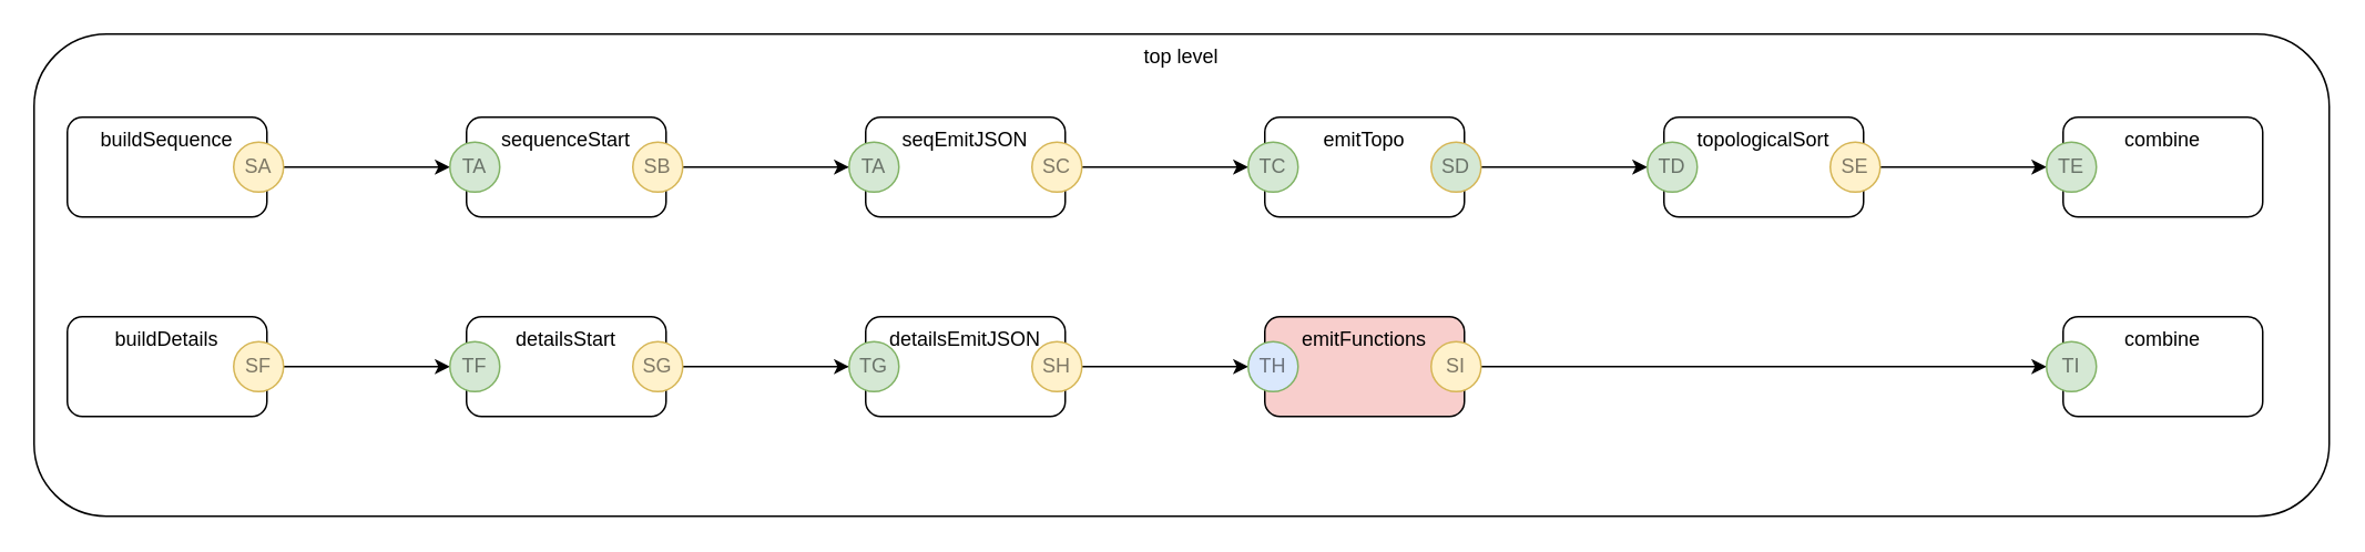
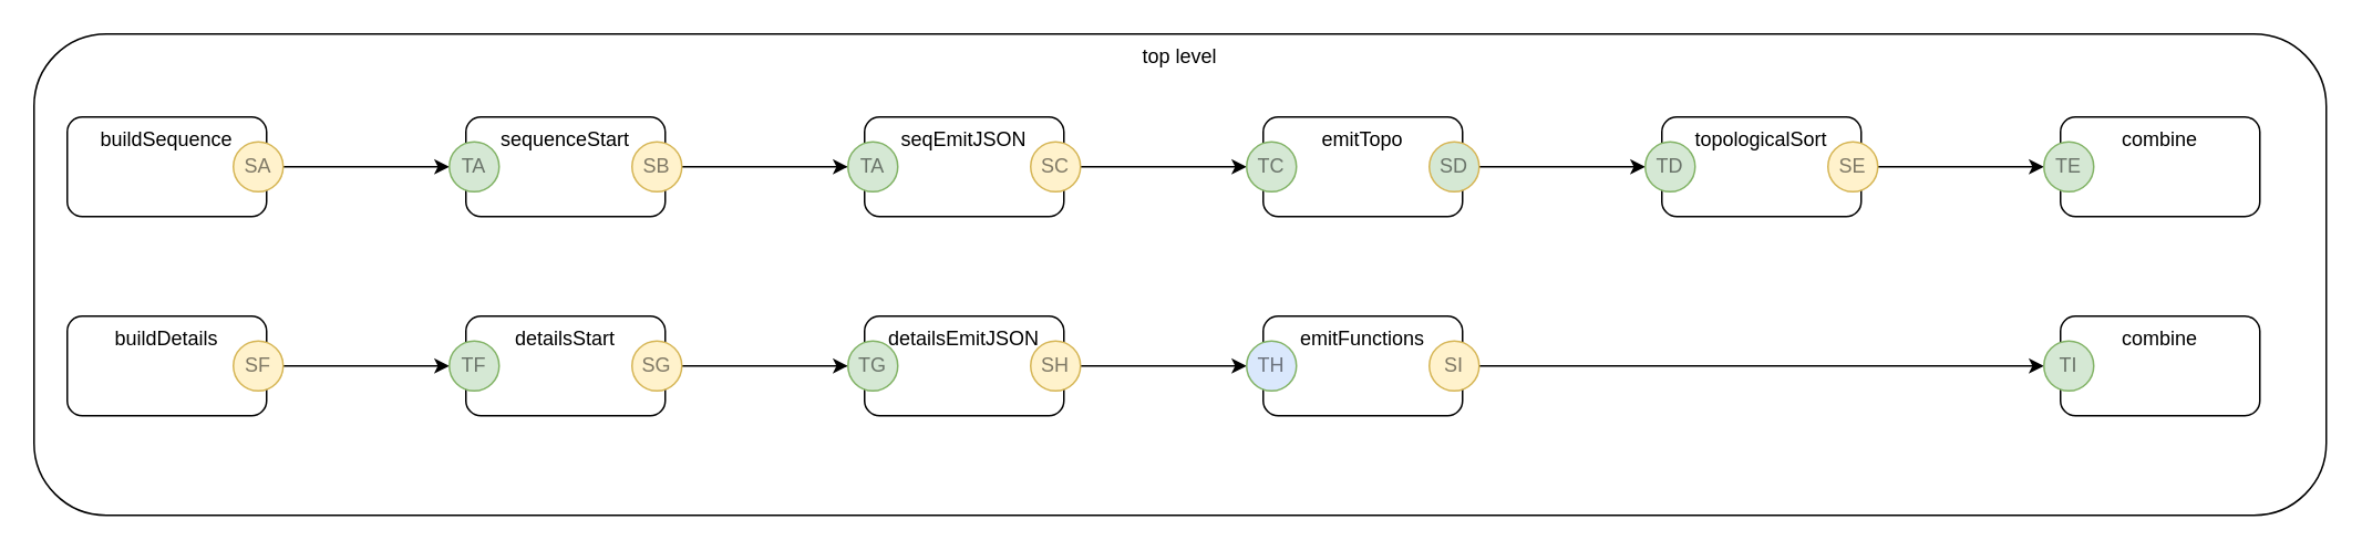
  <mxCell id="0" />
  <mxCell id="1" parent="0" />
  <mxCell id="2" value="top level" style="rounded=1;whiteSpace=wrap;html=1;verticalAlign=top;" vertex="1" parent="1"><mxGeometry x="20" y="20" width="1380" height="290" as="geometry" /></mxCell>
  <mxCell id="3" value="buildSequence" style="rounded=1;whiteSpace=wrap;html=1;verticalAlign=top;" vertex="1" parent="1"><mxGeometry x="40" y="70" width="120" height="60" as="geometry" /></mxCell>
  <mxCell id="4" value="buildDetails" style="rounded=1;whiteSpace=wrap;html=1;verticalAlign=top;" vertex="1" parent="1"><mxGeometry x="40" y="190" width="120" height="60" as="geometry" /></mxCell>
  <mxCell id="5" style="edgeStyle=orthogonalEdgeStyle;rounded=0;orthogonalLoop=1;jettySize=auto;html=1;exitX=1;exitY=0.5;exitDx=0;exitDy=0;entryX=0;entryY=0.5;entryDx=0;entryDy=0;" edge="1" parent="1" source="6" target="12"><mxGeometry relative="1" as="geometry" /></mxCell>
  <mxCell id="6" value="SA" style="ellipse;whiteSpace=wrap;html=1;aspect=fixed;fillColor=#fff2cc;align=center;strokeColor=#d6b656;textOpacity=50;" vertex="1" parent="1"><mxGeometry x="140" y="85" width="30" height="30" as="geometry" /></mxCell>
  <mxCell id="7" style="edgeStyle=orthogonalEdgeStyle;rounded=0;orthogonalLoop=1;jettySize=auto;html=1;exitX=1;exitY=0.5;exitDx=0;exitDy=0;entryX=0;entryY=0.5;entryDx=0;entryDy=0;" edge="1" parent="1" source="8" target="16"><mxGeometry relative="1" as="geometry" /></mxCell>
  <mxCell id="8" value="SF" style="ellipse;whiteSpace=wrap;html=1;aspect=fixed;fillColor=#fff2cc;align=center;strokeColor=#d6b656;textOpacity=50;" vertex="1" parent="1"><mxGeometry x="140" y="205" width="30" height="30" as="geometry" /></mxCell>
  <mxCell id="9" value="sequenceStart" style="rounded=1;whiteSpace=wrap;html=1;verticalAlign=top;" vertex="1" parent="1"><mxGeometry x="280" y="70" width="120" height="60" as="geometry" /></mxCell>
  <mxCell id="10" style="edgeStyle=orthogonalEdgeStyle;rounded=0;orthogonalLoop=1;jettySize=auto;html=1;exitX=1;exitY=0.5;exitDx=0;exitDy=0;entryX=0;entryY=0.5;entryDx=0;entryDy=0;" edge="1" parent="1" source="11" target="20"><mxGeometry relative="1" as="geometry" /></mxCell>
  <mxCell id="11" value="SB" style="ellipse;whiteSpace=wrap;html=1;aspect=fixed;fillColor=#fff2cc;align=center;strokeColor=#d6b656;textOpacity=50;" vertex="1" parent="1"><mxGeometry x="380" y="85" width="30" height="30" as="geometry" /></mxCell>
  <mxCell id="12" value="TA" style="ellipse;whiteSpace=wrap;html=1;aspect=fixed;fillColor=#d5e8d4;align=center;strokeColor=#82b366;textOpacity=50;" vertex="1" parent="1"><mxGeometry x="270" y="85" width="30" height="30" as="geometry" /></mxCell>
  <mxCell id="13" value="detailsStart" style="rounded=1;whiteSpace=wrap;html=1;verticalAlign=top;" vertex="1" parent="1"><mxGeometry x="280" y="190" width="120" height="60" as="geometry" /></mxCell>
  <mxCell id="14" style="edgeStyle=orthogonalEdgeStyle;rounded=0;orthogonalLoop=1;jettySize=auto;html=1;exitX=1;exitY=0.5;exitDx=0;exitDy=0;" edge="1" parent="1" source="15" target="24"><mxGeometry relative="1" as="geometry" /></mxCell>
  <mxCell id="15" value="SG" style="ellipse;whiteSpace=wrap;html=1;aspect=fixed;fillColor=#fff2cc;align=center;strokeColor=#d6b656;textOpacity=50;" vertex="1" parent="1"><mxGeometry x="380" y="205" width="30" height="30" as="geometry" /></mxCell>
  <mxCell id="16" value="TF" style="ellipse;whiteSpace=wrap;html=1;aspect=fixed;fillColor=#d5e8d4;align=center;strokeColor=#82b366;textOpacity=50;" vertex="1" parent="1"><mxGeometry x="270" y="205" width="30" height="30" as="geometry" /></mxCell>
  <mxCell id="17" value="seqEmitJSON" style="rounded=1;whiteSpace=wrap;html=1;verticalAlign=top;" vertex="1" parent="1"><mxGeometry x="520" y="70" width="120" height="60" as="geometry" /></mxCell>
  <mxCell id="18" style="edgeStyle=orthogonalEdgeStyle;rounded=0;orthogonalLoop=1;jettySize=auto;html=1;exitX=1;exitY=0.5;exitDx=0;exitDy=0;" edge="1" parent="1" source="19" target="28"><mxGeometry relative="1" as="geometry" /></mxCell>
  <mxCell id="19" value="SC" style="ellipse;whiteSpace=wrap;html=1;aspect=fixed;fillColor=#fff2cc;align=center;strokeColor=#d6b656;textOpacity=50;" vertex="1" parent="1"><mxGeometry x="620" y="85" width="30" height="30" as="geometry" /></mxCell>
  <mxCell id="20" value="TA" style="ellipse;whiteSpace=wrap;html=1;aspect=fixed;fillColor=#d5e8d4;align=center;strokeColor=#82b366;textOpacity=50;" vertex="1" parent="1"><mxGeometry x="510" y="85" width="30" height="30" as="geometry" /></mxCell>
  <mxCell id="21" value="detailsEmitJSON" style="rounded=1;whiteSpace=wrap;html=1;verticalAlign=top;" vertex="1" parent="1"><mxGeometry x="520" y="190" width="120" height="60" as="geometry" /></mxCell>
  <mxCell id="22" style="edgeStyle=orthogonalEdgeStyle;rounded=0;orthogonalLoop=1;jettySize=auto;html=1;exitX=1;exitY=0.5;exitDx=0;exitDy=0;" edge="1" parent="1" source="23" target="32"><mxGeometry relative="1" as="geometry" /></mxCell>
  <mxCell id="23" value="SH" style="ellipse;whiteSpace=wrap;html=1;aspect=fixed;fillColor=#fff2cc;align=center;strokeColor=#d6b656;textOpacity=50;" vertex="1" parent="1"><mxGeometry x="620" y="205" width="30" height="30" as="geometry" /></mxCell>
  <mxCell id="24" value="TG" style="ellipse;whiteSpace=wrap;html=1;aspect=fixed;fillColor=#d5e8d4;align=center;strokeColor=#82b366;textOpacity=50;" vertex="1" parent="1"><mxGeometry x="510" y="205" width="30" height="30" as="geometry" /></mxCell>
  <mxCell id="25" value="emitTopo" style="rounded=1;whiteSpace=wrap;html=1;verticalAlign=top;" vertex="1" parent="1"><mxGeometry x="760" y="70" width="120" height="60" as="geometry" /></mxCell>
  <mxCell id="26" style="edgeStyle=orthogonalEdgeStyle;rounded=0;orthogonalLoop=1;jettySize=auto;html=1;exitX=1;exitY=0.5;exitDx=0;exitDy=0;" edge="1" parent="1" source="27" target="36"><mxGeometry relative="1" as="geometry" /></mxCell>
  <mxCell id="27" value="SD" style="ellipse;whiteSpace=wrap;html=1;aspect=fixed;fillColor=#d5e8d4;align=center;strokeColor=#d6b656;textOpacity=50;" vertex="1" parent="1"><mxGeometry x="860" y="85" width="30" height="30" as="geometry" /></mxCell>
  <mxCell id="28" value="TC" style="ellipse;whiteSpace=wrap;html=1;aspect=fixed;fillColor=#d5e8d4;align=center;strokeColor=#82b366;textOpacity=50;" vertex="1" parent="1"><mxGeometry x="750" y="85" width="30" height="30" as="geometry" /></mxCell>
- <mxCell id="29" value="emitFunctions" style="rounded=1;whiteSpace=wrap;html=1;verticalAlign=top;fillColor=#f8cecc;" vertex="1" parent="1"><mxGeometry x="760" y="190" width="120" height="60" as="geometry" /></mxCell>
+ <mxCell id="29" value="emitFunctions" style="rounded=1;whiteSpace=wrap;html=1;verticalAlign=top;" vertex="1" parent="1"><mxGeometry x="760" y="190" width="120" height="60" as="geometry" /></mxCell>
  <mxCell id="30" style="edgeStyle=orthogonalEdgeStyle;rounded=0;orthogonalLoop=1;jettySize=auto;html=1;exitX=1;exitY=0.5;exitDx=0;exitDy=0;entryX=0;entryY=0.5;entryDx=0;entryDy=0;" edge="1" parent="1" source="31" target="40"><mxGeometry relative="1" as="geometry" /></mxCell>
  <mxCell id="31" value="SI" style="ellipse;whiteSpace=wrap;html=1;aspect=fixed;fillColor=#fff2cc;align=center;strokeColor=#d6b656;textOpacity=50;" vertex="1" parent="1"><mxGeometry x="860" y="205" width="30" height="30" as="geometry" /></mxCell>
  <mxCell id="32" value="TH" style="ellipse;whiteSpace=wrap;html=1;aspect=fixed;fillColor=#dae8fc;align=center;strokeColor=#82b366;textOpacity=50;" vertex="1" parent="1"><mxGeometry x="750" y="205" width="30" height="30" as="geometry" /></mxCell>
  <mxCell id="33" value="topologicalSort" style="rounded=1;whiteSpace=wrap;html=1;verticalAlign=top;" vertex="1" parent="1"><mxGeometry x="1000" y="70" width="120" height="60" as="geometry" /></mxCell>
  <mxCell id="34" style="edgeStyle=orthogonalEdgeStyle;rounded=0;orthogonalLoop=1;jettySize=auto;html=1;entryX=0;entryY=0.5;entryDx=0;entryDy=0;" edge="1" parent="1" source="35" target="38"><mxGeometry relative="1" as="geometry" /></mxCell>
  <mxCell id="35" value="SE" style="ellipse;whiteSpace=wrap;html=1;aspect=fixed;fillColor=#fff2cc;align=center;strokeColor=#d6b656;textOpacity=50;" vertex="1" parent="1"><mxGeometry x="1100" y="85" width="30" height="30" as="geometry" /></mxCell>
  <mxCell id="36" value="TD" style="ellipse;whiteSpace=wrap;html=1;aspect=fixed;fillColor=#d5e8d4;align=center;strokeColor=#82b366;textOpacity=50;" vertex="1" parent="1"><mxGeometry x="990" y="85" width="30" height="30" as="geometry" /></mxCell>
  <mxCell id="37" value="combine" style="rounded=1;whiteSpace=wrap;html=1;verticalAlign=top;" vertex="1" parent="1"><mxGeometry x="1240" y="70" width="120" height="60" as="geometry" /></mxCell>
  <mxCell id="38" value="TE" style="ellipse;whiteSpace=wrap;html=1;aspect=fixed;fillColor=#d5e8d4;align=center;strokeColor=#82b366;textOpacity=50;" vertex="1" parent="1"><mxGeometry x="1230" y="85" width="30" height="30" as="geometry" /></mxCell>
  <mxCell id="39" value="combine" style="rounded=1;whiteSpace=wrap;html=1;verticalAlign=top;" vertex="1" parent="1"><mxGeometry x="1240" y="190" width="120" height="60" as="geometry" /></mxCell>
  <mxCell id="40" value="TI" style="ellipse;whiteSpace=wrap;html=1;aspect=fixed;fillColor=#d5e8d4;align=center;strokeColor=#82b366;textOpacity=50;" vertex="1" parent="1"><mxGeometry x="1230" y="205" width="30" height="30" as="geometry" /></mxCell>
